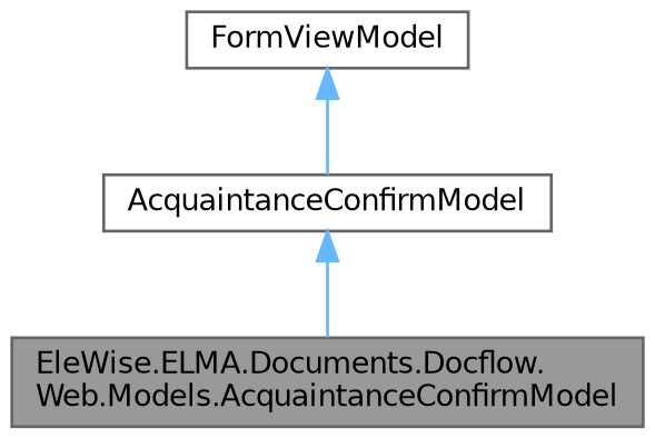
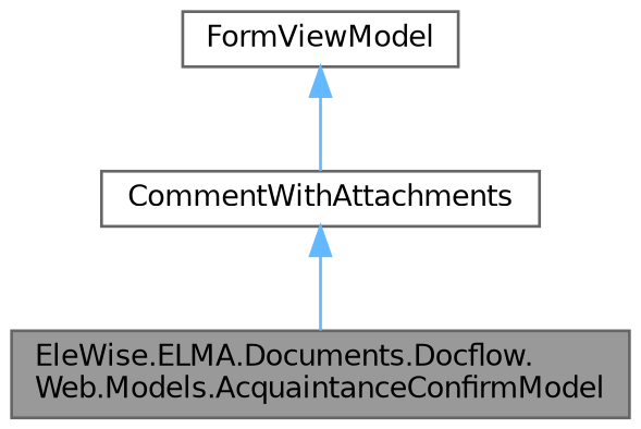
  digraph {
    node [color=gray40 fillcolor=white fontname=Helvetica fontsize=10 shape=box style=filled]
    edge [color=steelblue1 dir=back fontname=Helvetica fontsize=10 labelfontname=Helvetica labelfontsize=10 style=solid]
    n1 [fillcolor=grey60 fontcolor=black height=0.2 label="EleWise.ELMA.Documents.Docflow.\lWeb.Models.AcquaintanceConfirmModel" width=0.4]
-   n2 [height=0.2 label=AcquaintanceConfirmModel width=0.4]
+   n2 [height=0.2 label=CommentWithAttachments width=0.4]
    n3 [height=0.2 label=FormViewModel width=0.4]
    n2 -> n1
    n3 -> n2
  }
